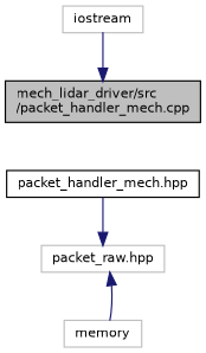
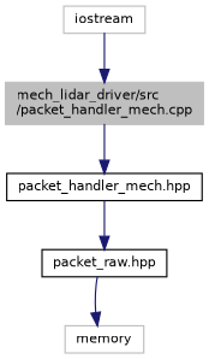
  digraph {
    node [color=black fillcolor=white fontname=Helvetica fontsize=10 shape=record style=filled]
    edge [color=midnightblue fontname=Helvetica fontsize=10 labelfontname=Helvetica labelfontsize=10 style=solid]
-   n1 [fillcolor=grey75 fontcolor=black height=0.2 label="mech_lidar_driver/src\l/packet_handler_mech.cpp" width=0.4]
+   n1 [color=grey75 fillcolor=grey75 fontcolor=black height=0.2 label="mech_lidar_driver/src\l/packet_handler_mech.cpp" width=0.4]
    n2 [height=0.2 label="packet_handler_mech.hpp" width=0.4]
-   n3 [color=grey75 height=0.2 label="packet_raw.hpp" width=0.4]
+   n3 [height=0.2 label="packet_raw.hpp" width=0.4]
    n4 [color=grey75 height=0.2 label=iostream width=0.4]
    n5 [color=grey75 height=0.2 label=memory width=0.4]
+   n1 -> n2
    n2 -> n3
-   n5 -> n3
+   n3 -> n5
    n4 -> n1
  }
